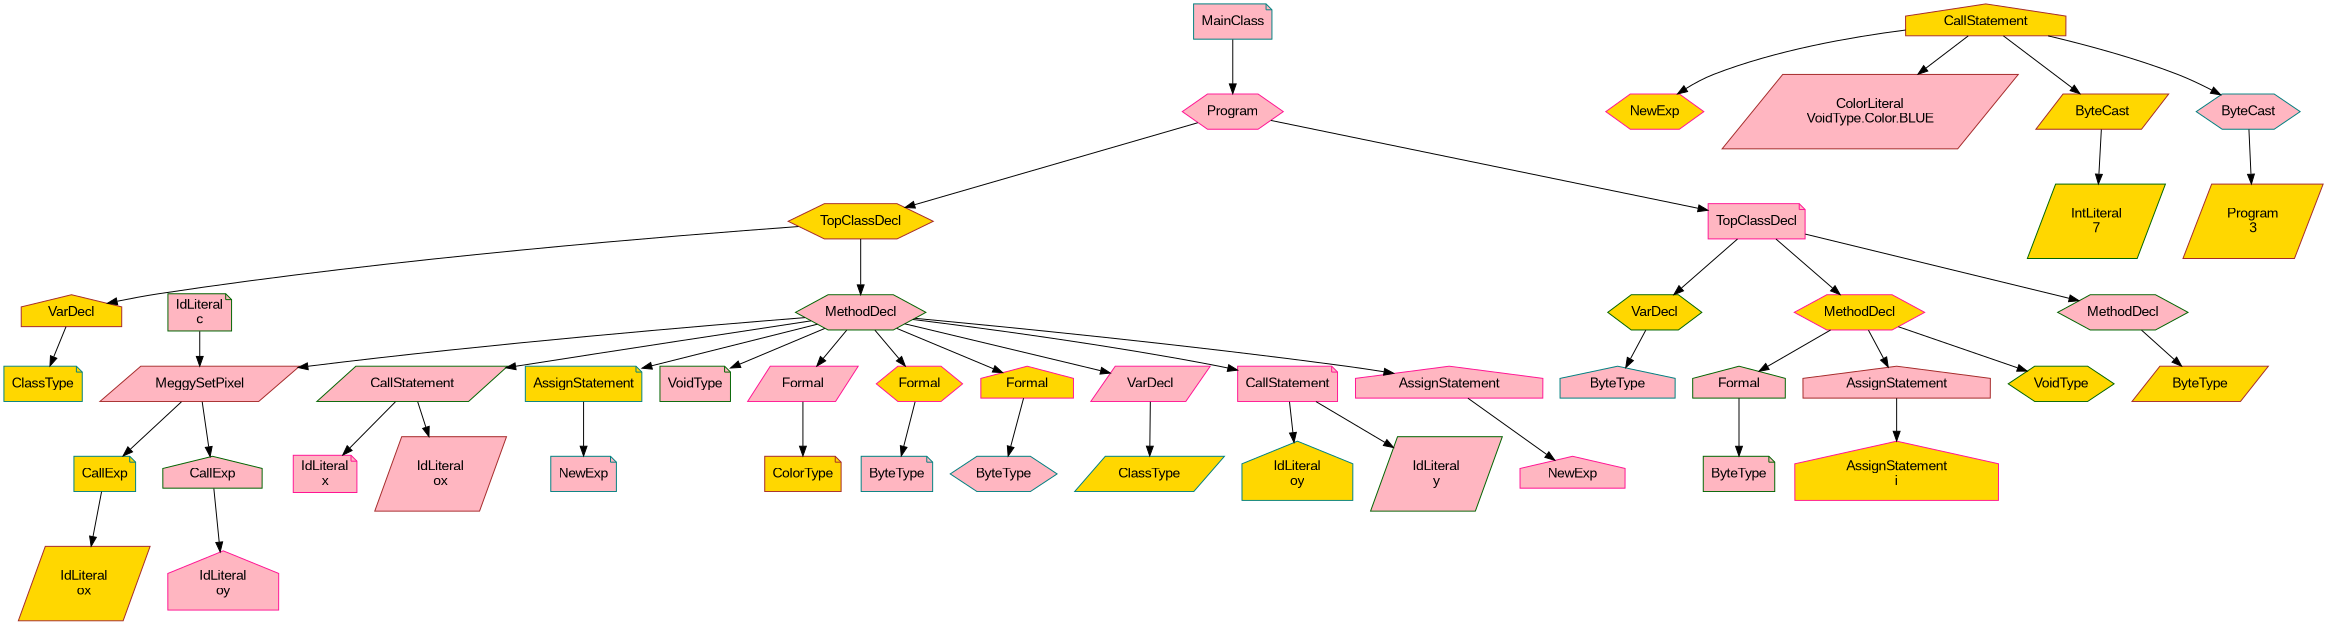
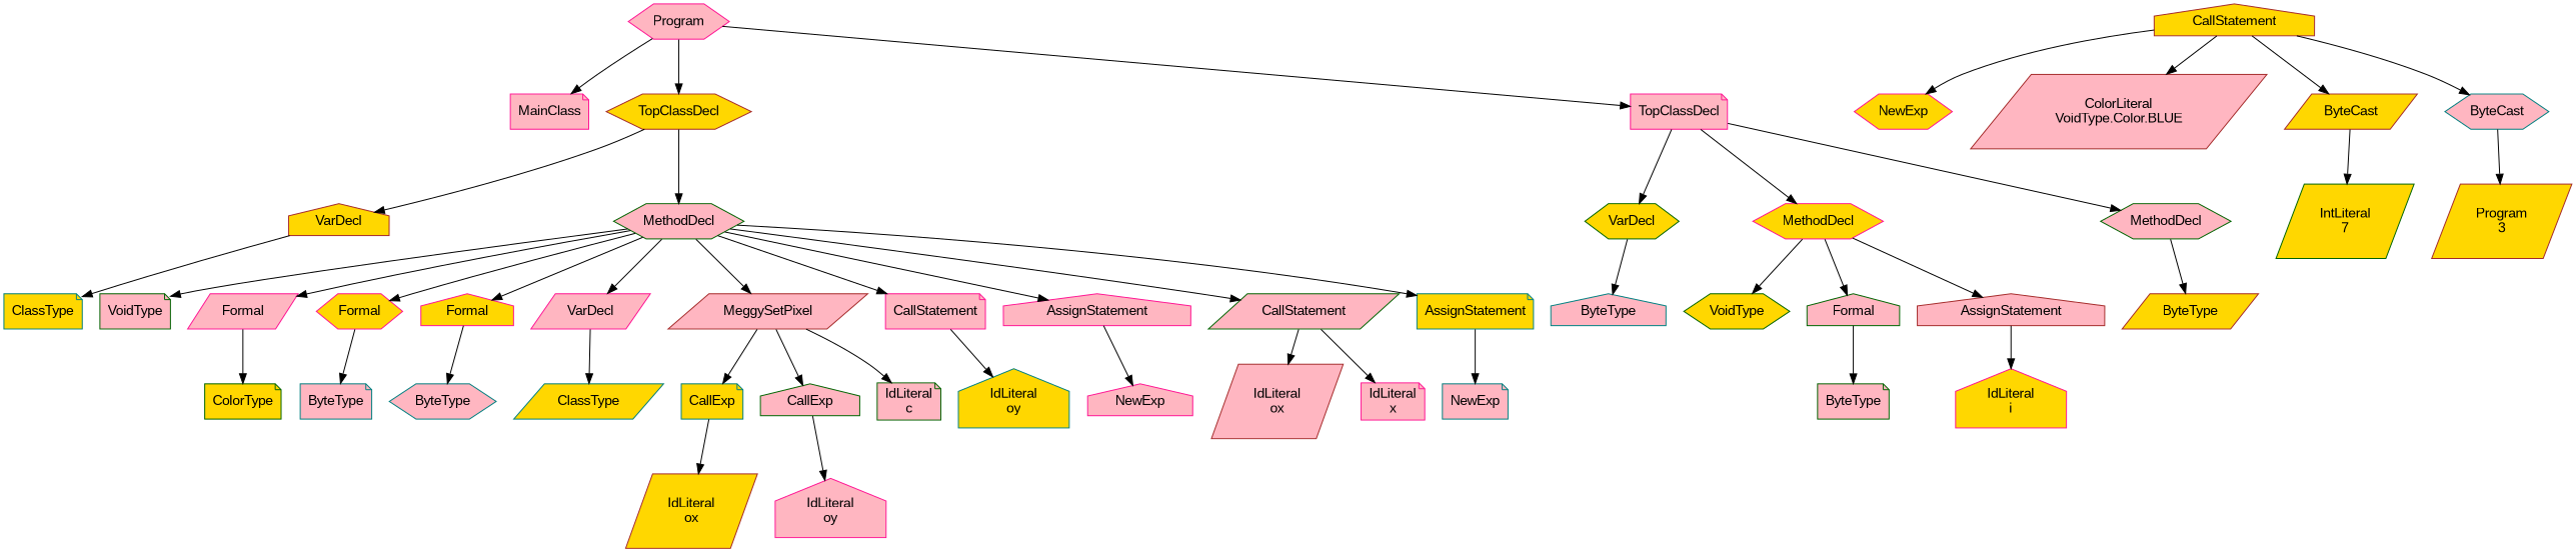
  digraph {
    fontname="Liberation Sans"
    node [color=deeppink fillcolor=lightpink fontname="Liberation Sans" shape=note style=filled]
    edge [fontname="Liberation Sans"]
    n1 [label=Program shape=hexagon]
-   n2 [color=teal label=MainClass]
+   n2 [label=MainClass]
    n3 [color=brown fillcolor=gold label=TopClassDecl shape=hexagon]
    n4 [label=TopClassDecl]
    n5 [color=brown fillcolor=gold label=VarDecl shape=house]
    n6 [color=darkgreen label=MethodDecl shape=hexagon]
    n7 [color=darkgreen fillcolor=gold label=VarDecl shape=hexagon]
    n8 [fillcolor=gold label=MethodDecl shape=hexagon]
    n9 [color=darkgreen label=MethodDecl shape=hexagon]
    n10 [color=brown fillcolor=gold label=CallStatement shape=house]
    n11 [fillcolor=gold label=NewExp shape=hexagon]
    n12 [color=brown label="ColorLiteral\nVoidType.Color.BLUE" shape=parallelogram]
    n13 [color=brown fillcolor=gold label=ByteCast shape=parallelogram]
    n14 [color=teal label=ByteCast shape=hexagon]
    n15 [color=darkgreen fillcolor=gold label="IntLiteral\n7" shape=parallelogram]
    n16 [color=brown fillcolor=gold label="Program\n3" shape=parallelogram]
    n17 [color=teal fillcolor=gold label=ClassType]
    n18 [color=darkgreen label=VoidType]
    n19 [label=Formal shape=parallelogram]
    n20 [fillcolor=gold label=Formal shape=hexagon]
    n21 [fillcolor=gold label=Formal shape=house]
    n22 [label=VarDecl shape=parallelogram]
    n23 [color=brown label=MeggySetPixel shape=parallelogram]
    n24 [label=CallStatement]
    n25 [label=AssignStatement shape=house]
    n26 [color=darkgreen label=CallStatement shape=parallelogram]
    n27 [color=teal fillcolor=gold label=AssignStatement]
-   n28 [color=brown fillcolor=gold label=ColorType]
+   n28 [color=darkgreen fillcolor=gold label=ColorType]
    n29 [color=teal label=ByteType]
    n30 [color=teal label=ByteType shape=hexagon]
    n31 [color=teal fillcolor=gold label=ClassType shape=parallelogram]
    n32 [color=teal fillcolor=gold label=CallExp]
    n33 [color=darkgreen label=CallExp shape=house]
    n34 [color=darkgreen label="IdLiteral\nc"]
    n35 [color=teal fillcolor=gold label="IdLiteral\noy" shape=house]
-   n36 [color=darkgreen label="IdLiteral\ny" shape=parallelogram]
    n37 [label=NewExp shape=house]
    n38 [color=brown label="IdLiteral\nox" shape=parallelogram]
    n39 [label="IdLiteral\nx"]
    n40 [color=teal label=NewExp]
    n41 [color=brown fillcolor=gold label="IdLiteral\nox" shape=parallelogram]
    n42 [label="IdLiteral\noy" shape=house]
    n43 [color=teal label=ByteType shape=house]
    n44 [color=darkgreen fillcolor=gold label=VoidType shape=hexagon]
    n45 [color=darkgreen label=Formal shape=house]
    n46 [color=brown label=AssignStatement shape=house]
    n47 [color=brown fillcolor=gold label=ByteType shape=parallelogram]
    n48 [color=darkgreen label=ByteType]
-   n49 [fillcolor=gold label="AssignStatement\ni" shape=house]
-   n2 -> n1
+   n49 [fillcolor=gold label="IdLiteral\ni" shape=house]
+   n1 -> n2
    n1 -> n3
    n1 -> n4
    n3 -> n5
    n3 -> n6
    n4 -> n7
    n4 -> n8
    n4 -> n9
    n5 -> n17
    n6 -> n18
    n6 -> n19
    n6 -> n20
    n6 -> n21
    n6 -> n22
    n6 -> n23
    n6 -> n24
    n6 -> n25
    n6 -> n26
    n6 -> n27
    n7 -> n43
    n8 -> n44
    n8 -> n45
    n8 -> n46
    n9 -> n47
    n10 -> n11
    n10 -> n12
    n10 -> n13
    n10 -> n14
    n13 -> n15
    n14 -> n16
    n19 -> n28
    n20 -> n29
    n21 -> n30
    n22 -> n31
    n23 -> n32
    n23 -> n33
-   n34 -> n23
+   n23 -> n34
    n24 -> n35
-   n24 -> n36
    n25 -> n37
    n26 -> n38
    n26 -> n39
    n27 -> n40
    n32 -> n41
    n33 -> n42
    n45 -> n48
    n46 -> n49
  }
